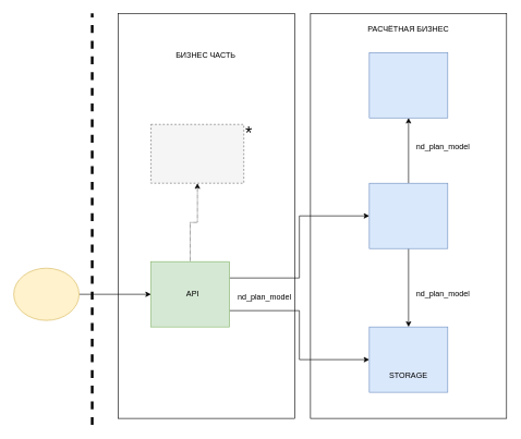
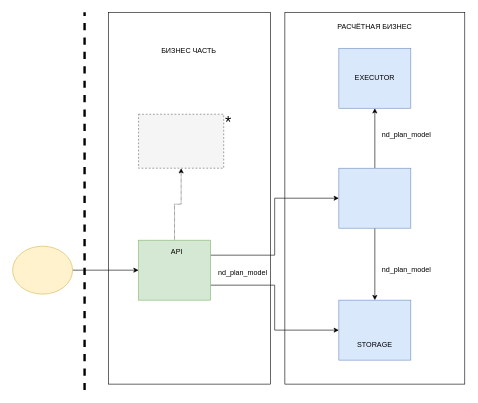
  <mxCell id="0" />
  <mxCell id="1" parent="0" />
  <mxCell id="2" value="" style="rounded=0;whiteSpace=wrap;html=1;" parent="1" vertex="1"><mxGeometry x="180" y="20" width="270" height="620" as="geometry" /></mxCell>
  <mxCell id="3" value="" style="rounded=0;whiteSpace=wrap;html=1;" parent="1" vertex="1"><mxGeometry x="474" y="20" width="300" height="620" as="geometry" /></mxCell>
  <mxCell id="4" style="edgeStyle=orthogonalEdgeStyle;rounded=0;orthogonalLoop=1;jettySize=auto;html=1;exitX=1;exitY=0.25;exitDx=0;exitDy=0;entryX=0;entryY=0.5;entryDx=0;entryDy=0;" parent="1" source="7" target="11" edge="1"><mxGeometry relative="1" as="geometry" /></mxCell>
  <mxCell id="5" style="edgeStyle=orthogonalEdgeStyle;rounded=0;orthogonalLoop=1;jettySize=auto;html=1;exitX=1;exitY=0.75;exitDx=0;exitDy=0;entryX=0;entryY=0.5;entryDx=0;entryDy=0;" parent="1" source="7" target="12" edge="1"><mxGeometry relative="1" as="geometry" /></mxCell>
  <mxCell id="6" style="edgeStyle=orthogonalEdgeStyle;rounded=0;orthogonalLoop=1;jettySize=auto;html=1;exitX=0.5;exitY=0;exitDx=0;exitDy=0;entryX=0.5;entryY=1;entryDx=0;entryDy=0;strokeWidth=1;dashed=1;dashPattern=1 1;" parent="1" source="7" target="21" edge="1"><mxGeometry relative="1" as="geometry" /></mxCell>
  <mxCell id="7" value="" style="rounded=0;whiteSpace=wrap;html=1;fillColor=#d5e8d4;strokeColor=#82b366;" parent="1" vertex="1"><mxGeometry x="230" y="400" width="120" height="100" as="geometry" /></mxCell>
- <mxCell id="8" value="API" style="text;html=1;strokeColor=none;fillColor=none;align=center;verticalAlign=middle;whiteSpace=wrap;rounded=0;" parent="1" vertex="1"><mxGeometry x="264" y="435" width="60" height="30" as="geometry" /></mxCell>
+ <mxCell id="8" value="API" style="text;html=1;strokeColor=none;fillColor=none;align=center;verticalAlign=middle;whiteSpace=wrap;rounded=0;" parent="1" vertex="1"><mxGeometry x="264" y="405" width="60" height="30" as="geometry" /></mxCell>
  <mxCell id="9" style="edgeStyle=orthogonalEdgeStyle;rounded=0;orthogonalLoop=1;jettySize=auto;html=1;exitX=0.5;exitY=0;exitDx=0;exitDy=0;entryX=0.5;entryY=1;entryDx=0;entryDy=0;" parent="1" source="11" target="14" edge="1"><mxGeometry relative="1" as="geometry" /></mxCell>
  <mxCell id="10" style="edgeStyle=orthogonalEdgeStyle;rounded=0;orthogonalLoop=1;jettySize=auto;html=1;exitX=0.5;exitY=1;exitDx=0;exitDy=0;" parent="1" source="11" target="12" edge="1"><mxGeometry relative="1" as="geometry" /></mxCell>
  <mxCell id="11" value="" style="rounded=0;whiteSpace=wrap;html=1;fillColor=#dae8fc;strokeColor=#6c8ebf;" parent="1" vertex="1"><mxGeometry x="564" y="280" width="120" height="100" as="geometry" /></mxCell>
  <mxCell id="12" value="" style="rounded=0;whiteSpace=wrap;html=1;fillColor=#dae8fc;strokeColor=#6c8ebf;" parent="1" vertex="1"><mxGeometry x="564" y="500" width="120" height="100" as="geometry" /></mxCell>
  <mxCell id="13" value="STORAGE" style="text;html=1;strokeColor=none;fillColor=none;align=center;verticalAlign=middle;whiteSpace=wrap;rounded=0;" parent="1" vertex="1"><mxGeometry x="594" y="560" width="60" height="30" as="geometry" /></mxCell>
  <mxCell id="14" value="" style="rounded=0;whiteSpace=wrap;html=1;fillColor=#dae8fc;strokeColor=#6c8ebf;" parent="1" vertex="1"><mxGeometry x="564" y="80" width="120" height="100" as="geometry" /></mxCell>
+ <mxCell id="15" value="EXECUTOR" style="text;html=1;strokeColor=none;fillColor=none;align=center;verticalAlign=middle;whiteSpace=wrap;rounded=0;" parent="1" vertex="1"><mxGeometry x="594" y="115" width="60" height="30" as="geometry" /></mxCell>
  <mxCell id="16" style="edgeStyle=orthogonalEdgeStyle;rounded=0;orthogonalLoop=1;jettySize=auto;html=1;exitX=1;exitY=0.5;exitDx=0;exitDy=0;entryX=0;entryY=0.5;entryDx=0;entryDy=0;" parent="1" source="17" target="7" edge="1"><mxGeometry relative="1" as="geometry" /></mxCell>
  <mxCell id="17" value="" style="ellipse;whiteSpace=wrap;html=1;fillColor=#fff2cc;strokeColor=#d6b656;" parent="1" vertex="1"><mxGeometry x="20" y="410" width="100" height="80" as="geometry" /></mxCell>
  <mxCell id="18" value="РАСЧËТНАЯ БИЗНЕС" style="text;html=1;strokeColor=none;fillColor=none;align=center;verticalAlign=middle;whiteSpace=wrap;rounded=0;" parent="1" vertex="1"><mxGeometry x="541" y="30" width="166" height="30" as="geometry" /></mxCell>
  <mxCell id="19" value="" style="endArrow=none;dashed=1;html=1;rounded=0;strokeWidth=4;" parent="1" edge="1"><mxGeometry width="50" height="50" relative="1" as="geometry"><mxPoint x="140" y="650" as="sourcePoint" /><mxPoint x="140" y="20" as="targetPoint" /></mxGeometry></mxCell>
  <mxCell id="20" value="БИЗНЕС ЧАСТЬ" style="text;html=1;strokeColor=none;fillColor=none;align=center;verticalAlign=middle;whiteSpace=wrap;rounded=0;" parent="1" vertex="1"><mxGeometry x="259" y="70" width="110" height="30" as="geometry" /></mxCell>
  <mxCell id="21" value="" style="rounded=0;whiteSpace=wrap;html=1;dashed=1;fillColor=#f5f5f5;fontColor=#333333;strokeColor=#666666;" parent="1" vertex="1"><mxGeometry x="230" y="190" width="142" height="90" as="geometry" /></mxCell>
  <mxCell id="22" value="*" style="text;html=1;strokeColor=none;fillColor=none;align=center;verticalAlign=middle;whiteSpace=wrap;rounded=0;dashed=1;fontSize=27;" parent="1" vertex="1"><mxGeometry x="350" y="190" width="60" height="30" as="geometry" /></mxCell>
  <mxCell id="23" value="nd_plan_model" style="text;html=1;strokeColor=none;fillColor=none;align=center;verticalAlign=middle;whiteSpace=wrap;rounded=0;dashed=1;fontSize=12;" parent="1" vertex="1"><mxGeometry x="647" y="210" width="60" height="30" as="geometry" /></mxCell>
  <mxCell id="24" value="nd_plan_model" style="text;html=1;strokeColor=none;fillColor=none;align=center;verticalAlign=middle;whiteSpace=wrap;rounded=0;dashed=1;fontSize=12;" vertex="1" parent="1"><mxGeometry x="647" y="435" width="60" height="30" as="geometry" /></mxCell>
  <mxCell id="25" value="nd_plan_model" style="text;html=1;strokeColor=none;fillColor=none;align=center;verticalAlign=middle;whiteSpace=wrap;rounded=0;dashed=1;fontSize=12;" vertex="1" parent="1"><mxGeometry x="374" y="440" width="60" height="30" as="geometry" /></mxCell>
